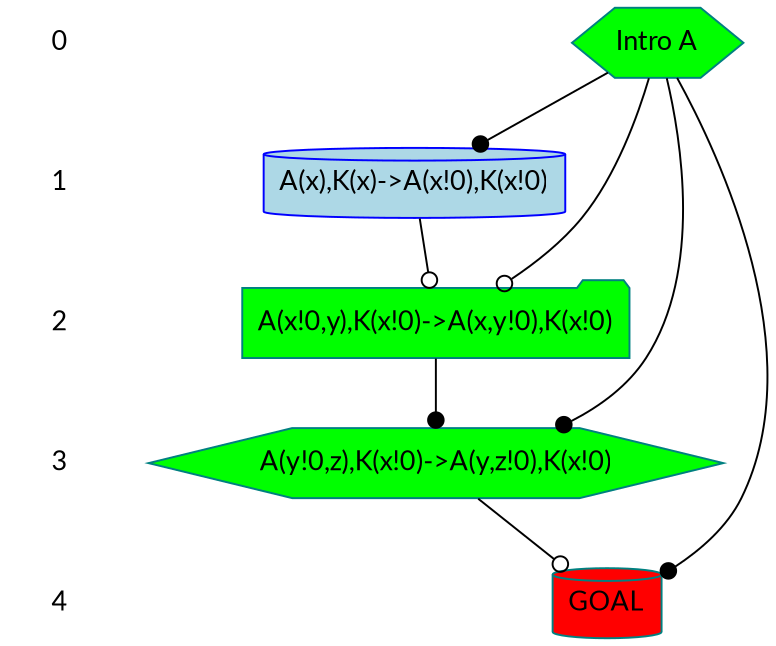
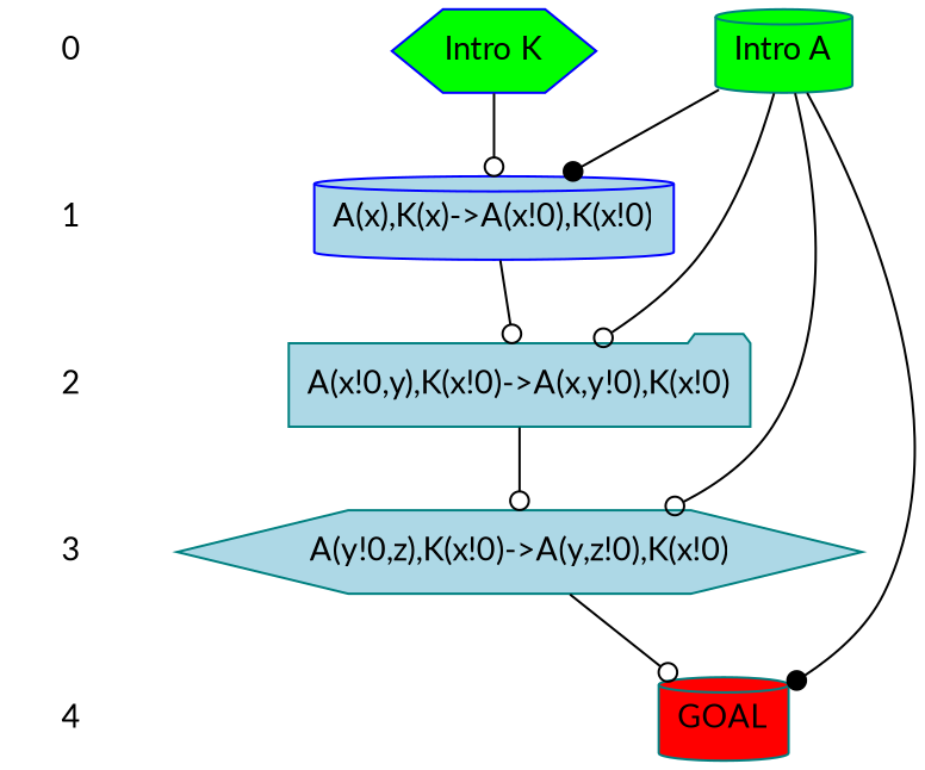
  digraph {
    fontname=Lato
    ranksep=.5
    node [color=teal fontname=Lato shape=plaintext style=filled]
    edge [fontname=Lato arrowhead=odot]
    0 [style=""]
-   n2 [fillcolor=green label="Intro A" shape=hexagon]
+   n2 [fillcolor=green label="Intro A" shape=cylinder]
+   n3 [color=blue fillcolor=green label="Intro K" shape=hexagon]
    1 [style=""]
    n5 [color=blue fillcolor=lightblue label="A(x),K(x)->A(x!0),K(x!0)" shape=cylinder]
    2 [color=blue style=""]
-   n7 [fillcolor=green label="A(x!0,y),K(x!0)->A(x,y!0),K(x!0)" shape=folder]
+   n7 [fillcolor=lightblue label="A(x!0,y),K(x!0)->A(x,y!0),K(x!0)" shape=folder]
    3 [style=""]
-   n9 [fillcolor=green label="A(y!0,z),K(x!0)->A(y,z!0),K(x!0)" shape=hexagon]
+   n9 [fillcolor=lightblue label="A(y!0,z),K(x!0)->A(y,z!0),K(x!0)" shape=hexagon]
    4 [style=""]
    n11 [fillcolor=red label=GOAL shape=cylinder]
    subgraph sub_1 {
      rank=same
      0
      n2
+     n3
    }
    subgraph sub_2 {
      rank=same
      1
      n5
    }
    subgraph sub_3 {
      rank=same
      2
      n7
    }
    subgraph sub_4 {
      rank=same
      3
      n9
    }
    subgraph sub_5 {
      rank=same
      4
      n11
    }
    0 -> 1 [style=invis arrowhead=""]
    n2 -> n5 [arrowhead=dot]
    n2 -> n7
-   n2 -> n9 [arrowhead=dot]
+   n2 -> n9
    n2 -> n11 [arrowhead=dot]
+   n3 -> n5
    1 -> 2 [style=invis arrowhead=""]
    n5 -> n7
    2 -> 3 [style=invis arrowhead=""]
-   n7 -> n9 [arrowhead=dot]
+   n7 -> n9
    3 -> 4 [style=invis arrowhead=""]
    n9 -> n11
  }
